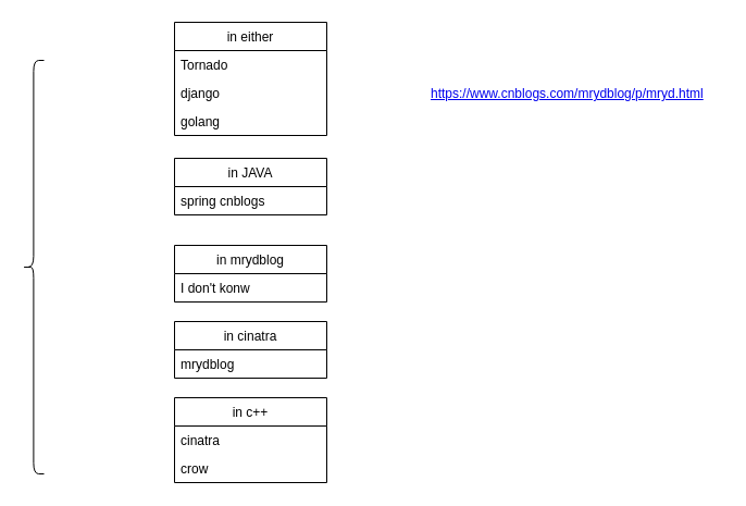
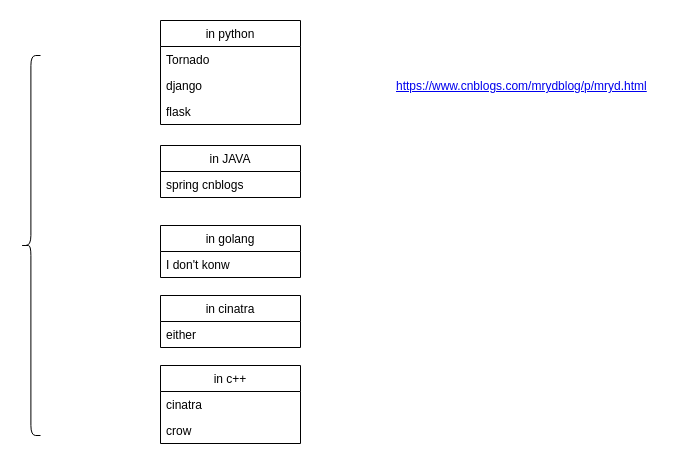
  <mxCell id="0" />
  <mxCell id="1" parent="0" />
  <mxCell id="2" value="" style="shape=curlyBracket;whiteSpace=wrap;html=1;rounded=1;size=0.52;" parent="1" vertex="1"><mxGeometry x="20" y="55" width="20" height="380" as="geometry" /></mxCell>
- <mxCell id="3" value="in either" style="swimlane;fontStyle=0;childLayout=stackLayout;horizontal=1;startSize=26;fillColor=none;horizontalStack=0;resizeParent=1;resizeParentMax=0;resizeLast=0;collapsible=1;marginBottom=0;" parent="1" vertex="1"><mxGeometry x="160" y="20" width="140" height="104" as="geometry" /></mxCell>
+ <mxCell id="3" value="in python" style="swimlane;fontStyle=0;childLayout=stackLayout;horizontal=1;startSize=26;fillColor=none;horizontalStack=0;resizeParent=1;resizeParentMax=0;resizeLast=0;collapsible=1;marginBottom=0;" parent="1" vertex="1"><mxGeometry x="160" y="20" width="140" height="104" as="geometry" /></mxCell>
  <mxCell id="4" value="Tornado" style="text;strokeColor=none;fillColor=none;align=left;verticalAlign=top;spacingLeft=4;spacingRight=4;overflow=hidden;rotatable=0;points=[[0,0.5],[1,0.5]];portConstraint=eastwest;" parent="3" vertex="1"><mxGeometry y="26" width="140" height="26" as="geometry" /></mxCell>
  <mxCell id="5" value="django" style="text;strokeColor=none;fillColor=none;align=left;verticalAlign=top;spacingLeft=4;spacingRight=4;overflow=hidden;rotatable=0;points=[[0,0.5],[1,0.5]];portConstraint=eastwest;" parent="3" vertex="1"><mxGeometry y="52" width="140" height="26" as="geometry" /></mxCell>
- <mxCell id="6" value="golang" style="text;strokeColor=none;fillColor=none;align=left;verticalAlign=top;spacingLeft=4;spacingRight=4;overflow=hidden;rotatable=0;points=[[0,0.5],[1,0.5]];portConstraint=eastwest;" parent="3" vertex="1"><mxGeometry y="78" width="140" height="26" as="geometry" /></mxCell>
+ <mxCell id="6" value="flask" style="text;strokeColor=none;fillColor=none;align=left;verticalAlign=top;spacingLeft=4;spacingRight=4;overflow=hidden;rotatable=0;points=[[0,0.5],[1,0.5]];portConstraint=eastwest;" parent="3" vertex="1"><mxGeometry y="78" width="140" height="26" as="geometry" /></mxCell>
  <mxCell id="7" value="in JAVA" style="swimlane;fontStyle=0;childLayout=stackLayout;horizontal=1;startSize=26;fillColor=none;horizontalStack=0;resizeParent=1;resizeParentMax=0;resizeLast=0;collapsible=1;marginBottom=0;" parent="1" vertex="1"><mxGeometry x="160" y="145" width="140" height="52" as="geometry" /></mxCell>
  <mxCell id="8" value="spring cnblogs" style="text;strokeColor=none;fillColor=none;align=left;verticalAlign=top;spacingLeft=4;spacingRight=4;overflow=hidden;rotatable=0;points=[[0,0.5],[1,0.5]];portConstraint=eastwest;" parent="7" vertex="1"><mxGeometry y="26" width="140" height="26" as="geometry" /></mxCell>
- <mxCell id="9" value="in mrydblog" style="swimlane;fontStyle=0;childLayout=stackLayout;horizontal=1;startSize=26;fillColor=none;horizontalStack=0;resizeParent=1;resizeParentMax=0;resizeLast=0;collapsible=1;marginBottom=0;" parent="1" vertex="1"><mxGeometry x="160" y="225" width="140" height="52" as="geometry" /></mxCell>
+ <mxCell id="9" value="in golang" style="swimlane;fontStyle=0;childLayout=stackLayout;horizontal=1;startSize=26;fillColor=none;horizontalStack=0;resizeParent=1;resizeParentMax=0;resizeLast=0;collapsible=1;marginBottom=0;" parent="1" vertex="1"><mxGeometry x="160" y="225" width="140" height="52" as="geometry" /></mxCell>
  <mxCell id="10" value="I don't konw" style="text;strokeColor=none;fillColor=none;align=left;verticalAlign=top;spacingLeft=4;spacingRight=4;overflow=hidden;rotatable=0;points=[[0,0.5],[1,0.5]];portConstraint=eastwest;" parent="9" vertex="1"><mxGeometry y="26" width="140" height="26" as="geometry" /></mxCell>
  <mxCell id="11" value="in cinatra" style="swimlane;fontStyle=0;childLayout=stackLayout;horizontal=1;startSize=26;fillColor=none;horizontalStack=0;resizeParent=1;resizeParentMax=0;resizeLast=0;collapsible=1;marginBottom=0;" parent="1" vertex="1"><mxGeometry x="160" y="295" width="140" height="52" as="geometry" /></mxCell>
- <mxCell id="12" value="mrydblog" style="text;strokeColor=none;fillColor=none;align=left;verticalAlign=top;spacingLeft=4;spacingRight=4;overflow=hidden;rotatable=0;points=[[0,0.5],[1,0.5]];portConstraint=eastwest;" parent="11" vertex="1"><mxGeometry y="26" width="140" height="26" as="geometry" /></mxCell>
+ <mxCell id="12" value="either" style="text;strokeColor=none;fillColor=none;align=left;verticalAlign=top;spacingLeft=4;spacingRight=4;overflow=hidden;rotatable=0;points=[[0,0.5],[1,0.5]];portConstraint=eastwest;" parent="11" vertex="1"><mxGeometry y="26" width="140" height="26" as="geometry" /></mxCell>
  <mxCell id="13" value="in c++" style="swimlane;fontStyle=0;childLayout=stackLayout;horizontal=1;startSize=26;fillColor=none;horizontalStack=0;resizeParent=1;resizeParentMax=0;resizeLast=0;collapsible=1;marginBottom=0;" parent="1" vertex="1"><mxGeometry x="160" y="365" width="140" height="78" as="geometry" /></mxCell>
  <mxCell id="14" value="cinatra" style="text;strokeColor=none;fillColor=none;align=left;verticalAlign=top;spacingLeft=4;spacingRight=4;overflow=hidden;rotatable=0;points=[[0,0.5],[1,0.5]];portConstraint=eastwest;" parent="13" vertex="1"><mxGeometry y="26" width="140" height="26" as="geometry" /></mxCell>
  <mxCell id="15" value="crow" style="text;strokeColor=none;fillColor=none;align=left;verticalAlign=top;spacingLeft=4;spacingRight=4;overflow=hidden;rotatable=0;points=[[0,0.5],[1,0.5]];portConstraint=eastwest;" parent="13" vertex="1"><mxGeometry y="52" width="140" height="26" as="geometry" /></mxCell>
  <mxCell id="16" value="&lt;a href=&quot;https://www.cnblogs.com/mrydblog/p/mryd.html&quot;&gt;https://www.cnblogs.com/mrydblog/p/mryd.html&lt;/a&gt;" style="text;html=1;resizable=0;points=[];autosize=1;align=left;verticalAlign=top;spacingTop=-4;" vertex="1" parent="1"><mxGeometry x="394" y="76" width="270" height="20" as="geometry" /></mxCell>
